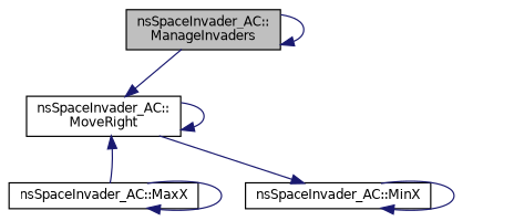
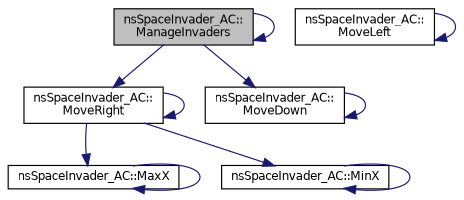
  digraph {
    rankdir=TB
    node [color=black fillcolor=white fontname=Helvetica fontsize=10 shape=record style=filled]
    edge [color=midnightblue fontname=Helvetica fontsize=10 labelfontname=Helvetica labelfontsize=10 style=solid]
    n1 [fillcolor=grey75 fontcolor=black height=0.2 label="nsSpaceInvader_AC::\lManageInvaders" width=0.4]
    n2 [height=0.2 label="nsSpaceInvader_AC::\lMoveRight" width=0.4]
+   n3 [height=0.2 label="nsSpaceInvader_AC::\lMoveDown" width=0.4]
    n4 [height=0.2 label="nsSpaceInvader_AC::MaxX" width=0.4]
    n5 [height=0.2 label="nsSpaceInvader_AC::MinX" width=0.4]
+   n6 [height=0.2 label="nsSpaceInvader_AC::\lMoveLeft" width=0.4]
    n1 -> n1
    n1 -> n2
+   n1 -> n3
    n2 -> n2
-   n4 -> n2
+   n2 -> n4
    n2 -> n5
+   n3 -> n3
    n4 -> n4
    n5 -> n5
+   n6 -> n6
  }
